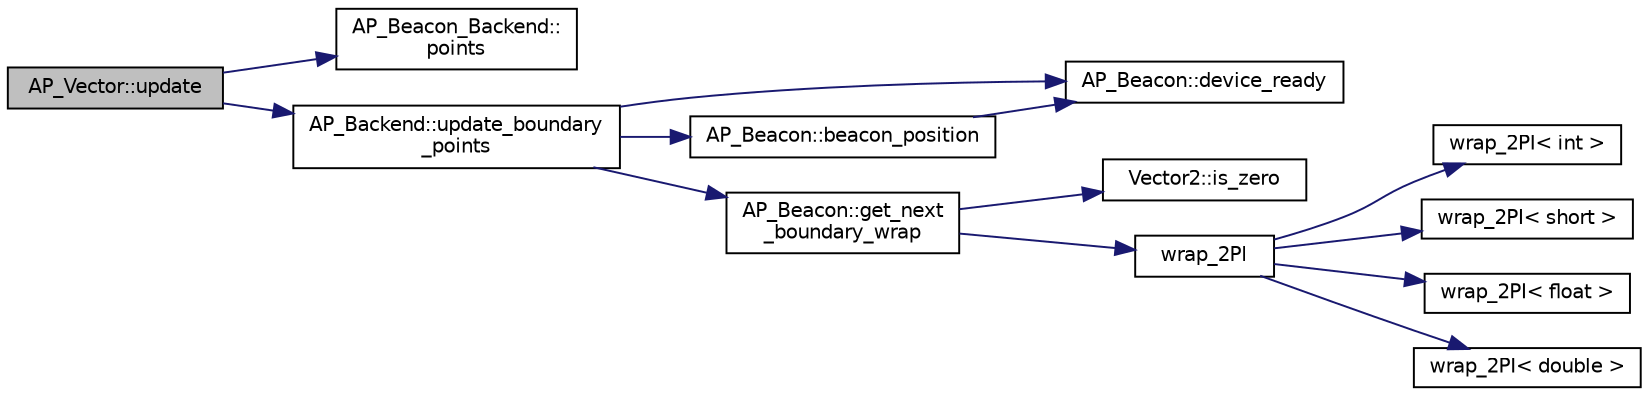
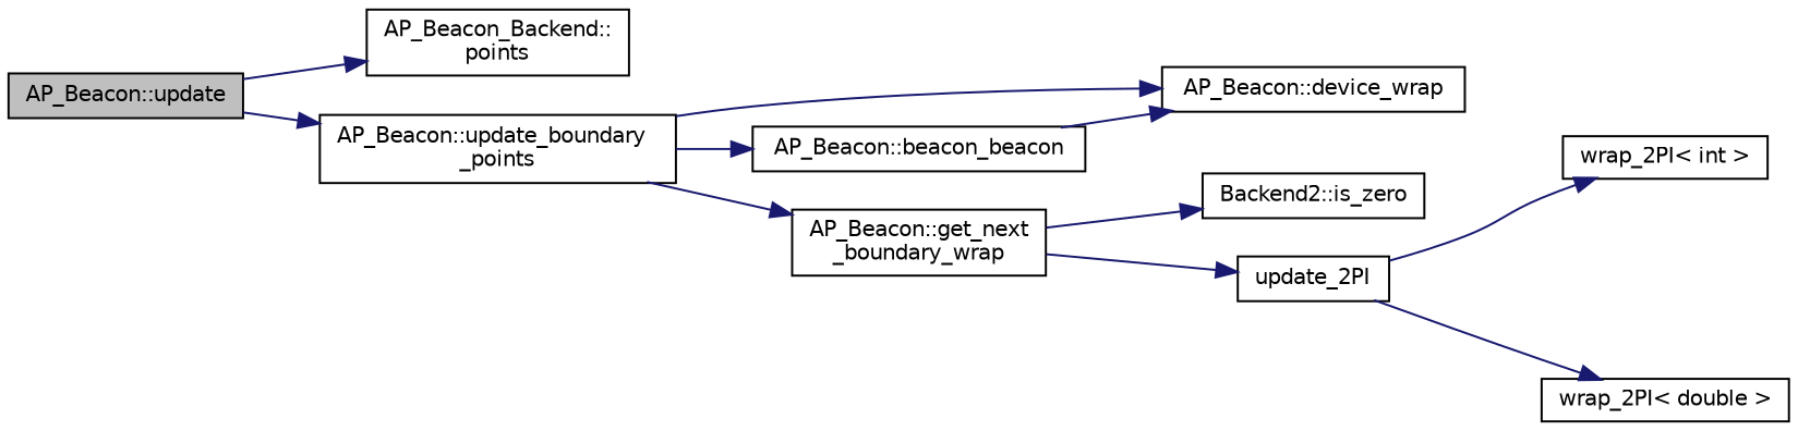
  digraph {
    rankdir=LR
    node [color=black fillcolor=white fontname=Helvetica fontsize=10 shape=record style=filled]
    edge [color=midnightblue fontname=Helvetica fontsize=10 labelfontname=Helvetica labelfontsize=10 style=solid]
-   n1 [fillcolor=grey75 fontcolor=black height=0.2 label="AP_Vector::update" width=0.4]
+   n1 [fillcolor=grey75 fontcolor=black height=0.2 label="AP_Beacon::update" width=0.4]
    n2 [height=0.2 label="AP_Beacon_Backend::\lpoints" width=0.4]
-   n3 [height=0.2 label="AP_Backend::update_boundary\l_points" width=0.4]
-   n4 [height=0.2 label="AP_Beacon::device_ready" width=0.4]
-   n5 [height=0.2 label="AP_Beacon::beacon_position" width=0.4]
+   n3 [height=0.2 label="AP_Beacon::update_boundary\l_points" width=0.4]
+   n4 [height=0.2 label="AP_Beacon::device_wrap" width=0.4]
+   n5 [height=0.2 label="AP_Beacon::beacon_beacon" width=0.4]
    n6 [height=0.2 label="AP_Beacon::get_next\l_boundary_wrap" width=0.4]
-   n7 [height=0.2 label="Vector2::is_zero" width=0.4]
-   n8 [height=0.2 label=wrap_2PI width=0.4]
+   n7 [height=0.2 label="Backend2::is_zero" width=0.4]
+   n8 [height=0.2 label=update_2PI width=0.4]
    n9 [height=0.2 label="wrap_2PI\< int \>" width=0.4]
-   n10 [height=0.2 label="wrap_2PI\< short \>" width=0.4]
-   n11 [height=0.2 label="wrap_2PI\< float \>" width=0.4]
    n12 [height=0.2 label="wrap_2PI\< double \>" width=0.4]
    n1 -> n2
    n1 -> n3
    n3 -> n4
    n3 -> n5
    n3 -> n6
    n5 -> n4
    n6 -> n7
    n6 -> n8
    n8 -> n9
-   n8 -> n10
-   n8 -> n11
    n8 -> n12
  }
